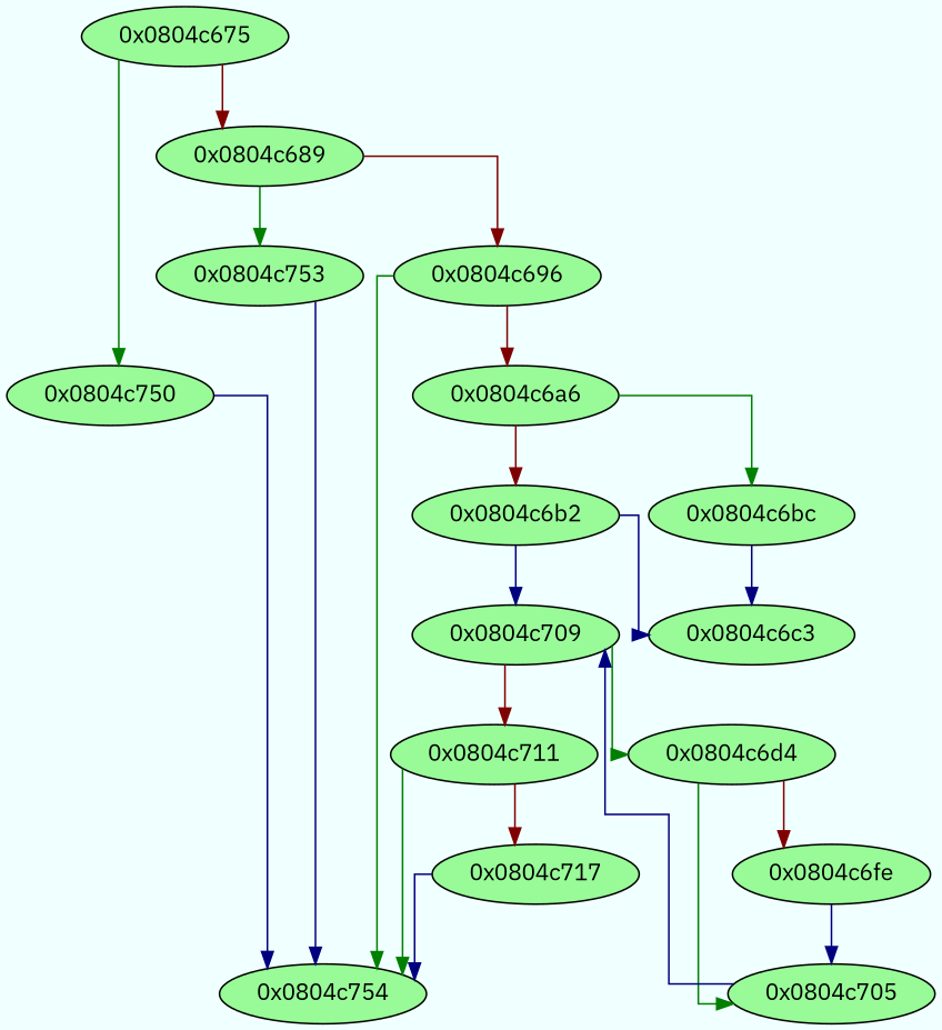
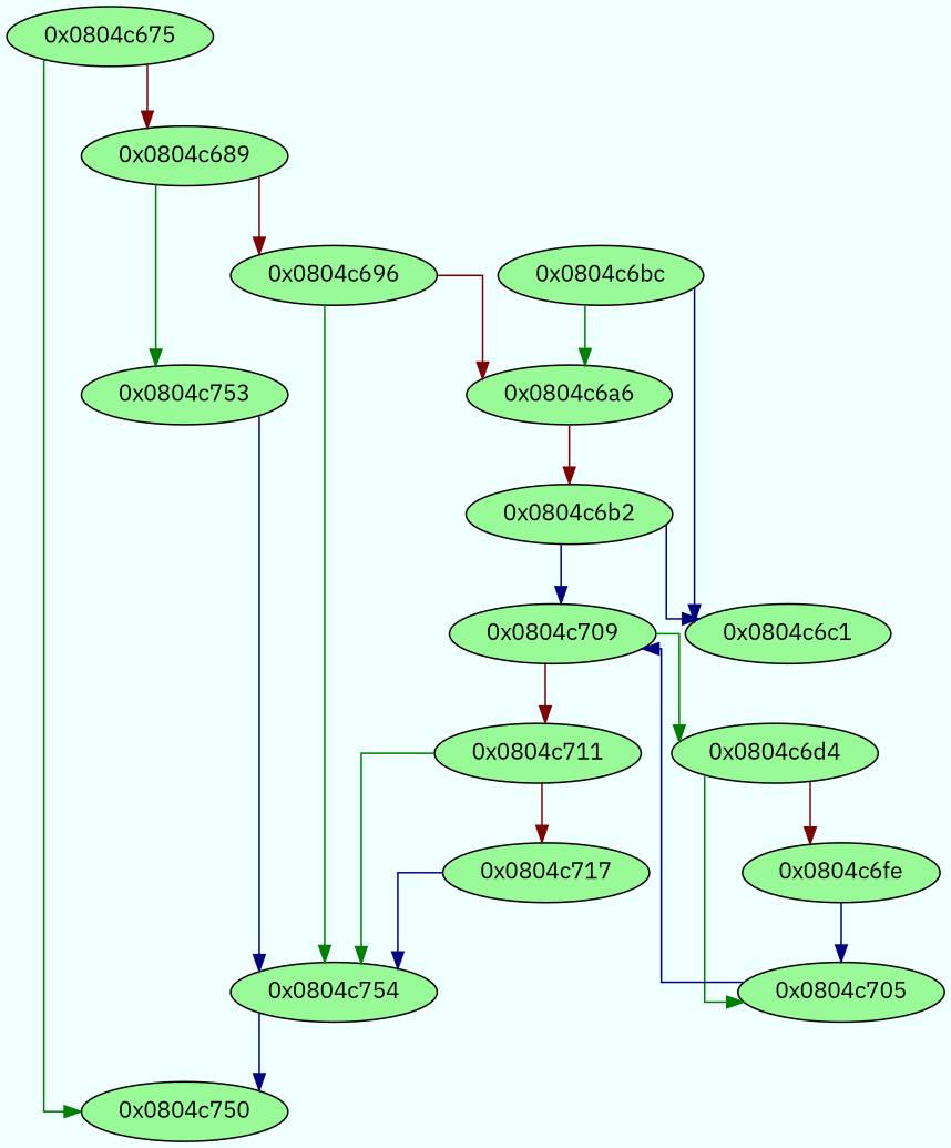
  digraph {
    bgcolor=azure
    fontname="IBM Plex Sans"
    fontsize=8
    splines=ortho
    node [color=black fillcolor=palegreen fontname="IBM Plex Sans" style=filled]
    edge [arrowhead=normal color="#00007f" fontname="IBM Plex Sans"]
    n1 [label="0x0804c675"]
    n2 [label="0x0804c750"]
    n3 [label="0x0804c689"]
    n4 [label="0x0804c754"]
    n5 [label="0x0804c753"]
    n6 [label="0x0804c696"]
    n7 [label="0x0804c6a6"]
    n8 [label="0x0804c6bc"]
    n9 [label="0x0804c6b2"]
-   n10 [label="0x0804c6c3"]
+   n10 [label="0x0804c6c1"]
    n11 [label="0x0804c709"]
    n12 [label="0x0804c6d4"]
    n13 [label="0x0804c711"]
    n14 [label="0x0804c705"]
    n15 [label="0x0804c6fe"]
    n16 [label="0x0804c717"]
    n1 -> n2 [color="#007f00"]
    n1 -> n3 [color="#7f0000"]
-   n2 -> n4
+   n4 -> n2
    n3 -> n5 [color="#007f00"]
    n3 -> n6 [color="#7f0000"]
    n5 -> n4
    n6 -> n4 [color="#007f00"]
    n6 -> n7 [color="#7f0000"]
-   n7 -> n8 [color="#007f00"]
+   n8 -> n7 [color="#007f00"]
    n7 -> n9 [color="#7f0000"]
    n8 -> n10
    n9 -> n10
    n9 -> n11
    n11 -> n12 [color="#007f00"]
    n11 -> n13 [color="#7f0000"]
    n12 -> n14 [color="#007f00"]
    n12 -> n15 [color="#7f0000"]
    n13 -> n4 [color="#007f00"]
    n13 -> n16 [color="#7f0000"]
    n14 -> n11
    n15 -> n14
    n16 -> n4
  }
